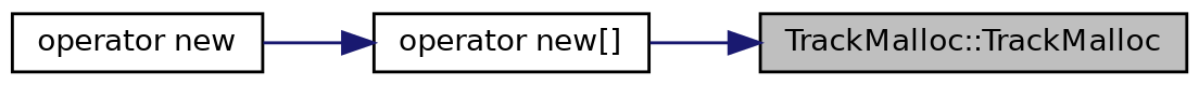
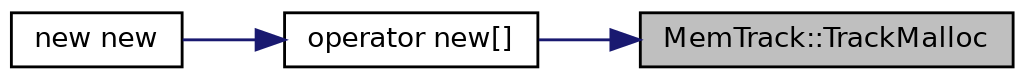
  digraph {
    rankdir=RL
    node [color=black fillcolor=white fontname=Helvetica fontsize=10 shape=record style=filled]
    edge [color=midnightblue dir=back fontname=Helvetica fontsize=10 labelfontname=Helvetica labelfontsize=10 style=solid]
-   n1 [fillcolor=grey75 fontcolor=black height=0.2 label="TrackMalloc::TrackMalloc" width=0.4]
+   n1 [fillcolor=grey75 fontcolor=black height=0.2 label="MemTrack::TrackMalloc" width=0.4]
    n2 [height=0.2 label="operator new[]" width=0.4]
-   n3 [height=0.2 label="operator new" width=0.4]
+   n3 [height=0.2 label="new new" width=0.4]
    n1 -> n2
    n2 -> n3
  }
